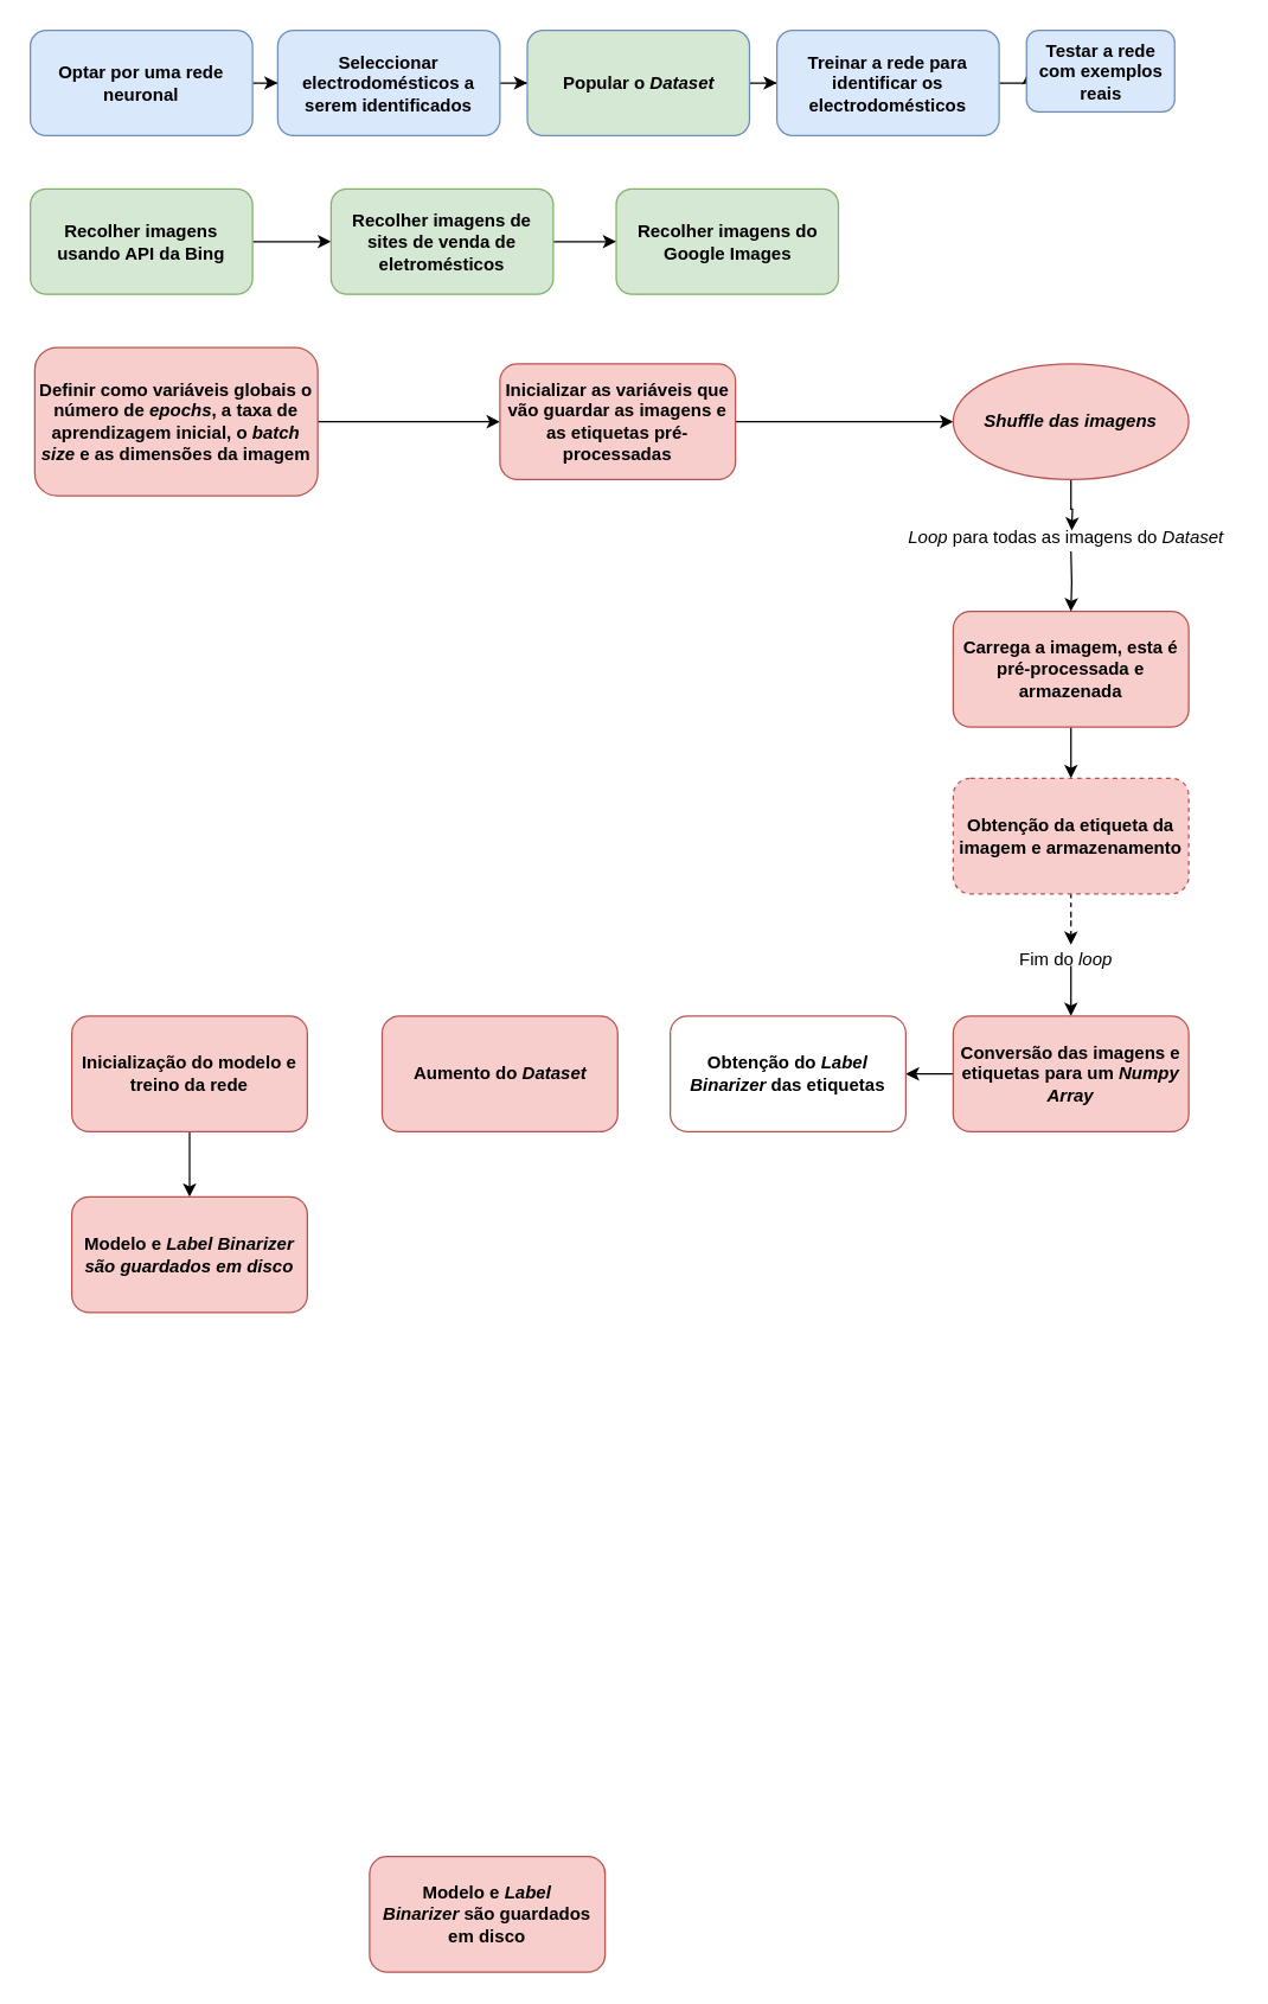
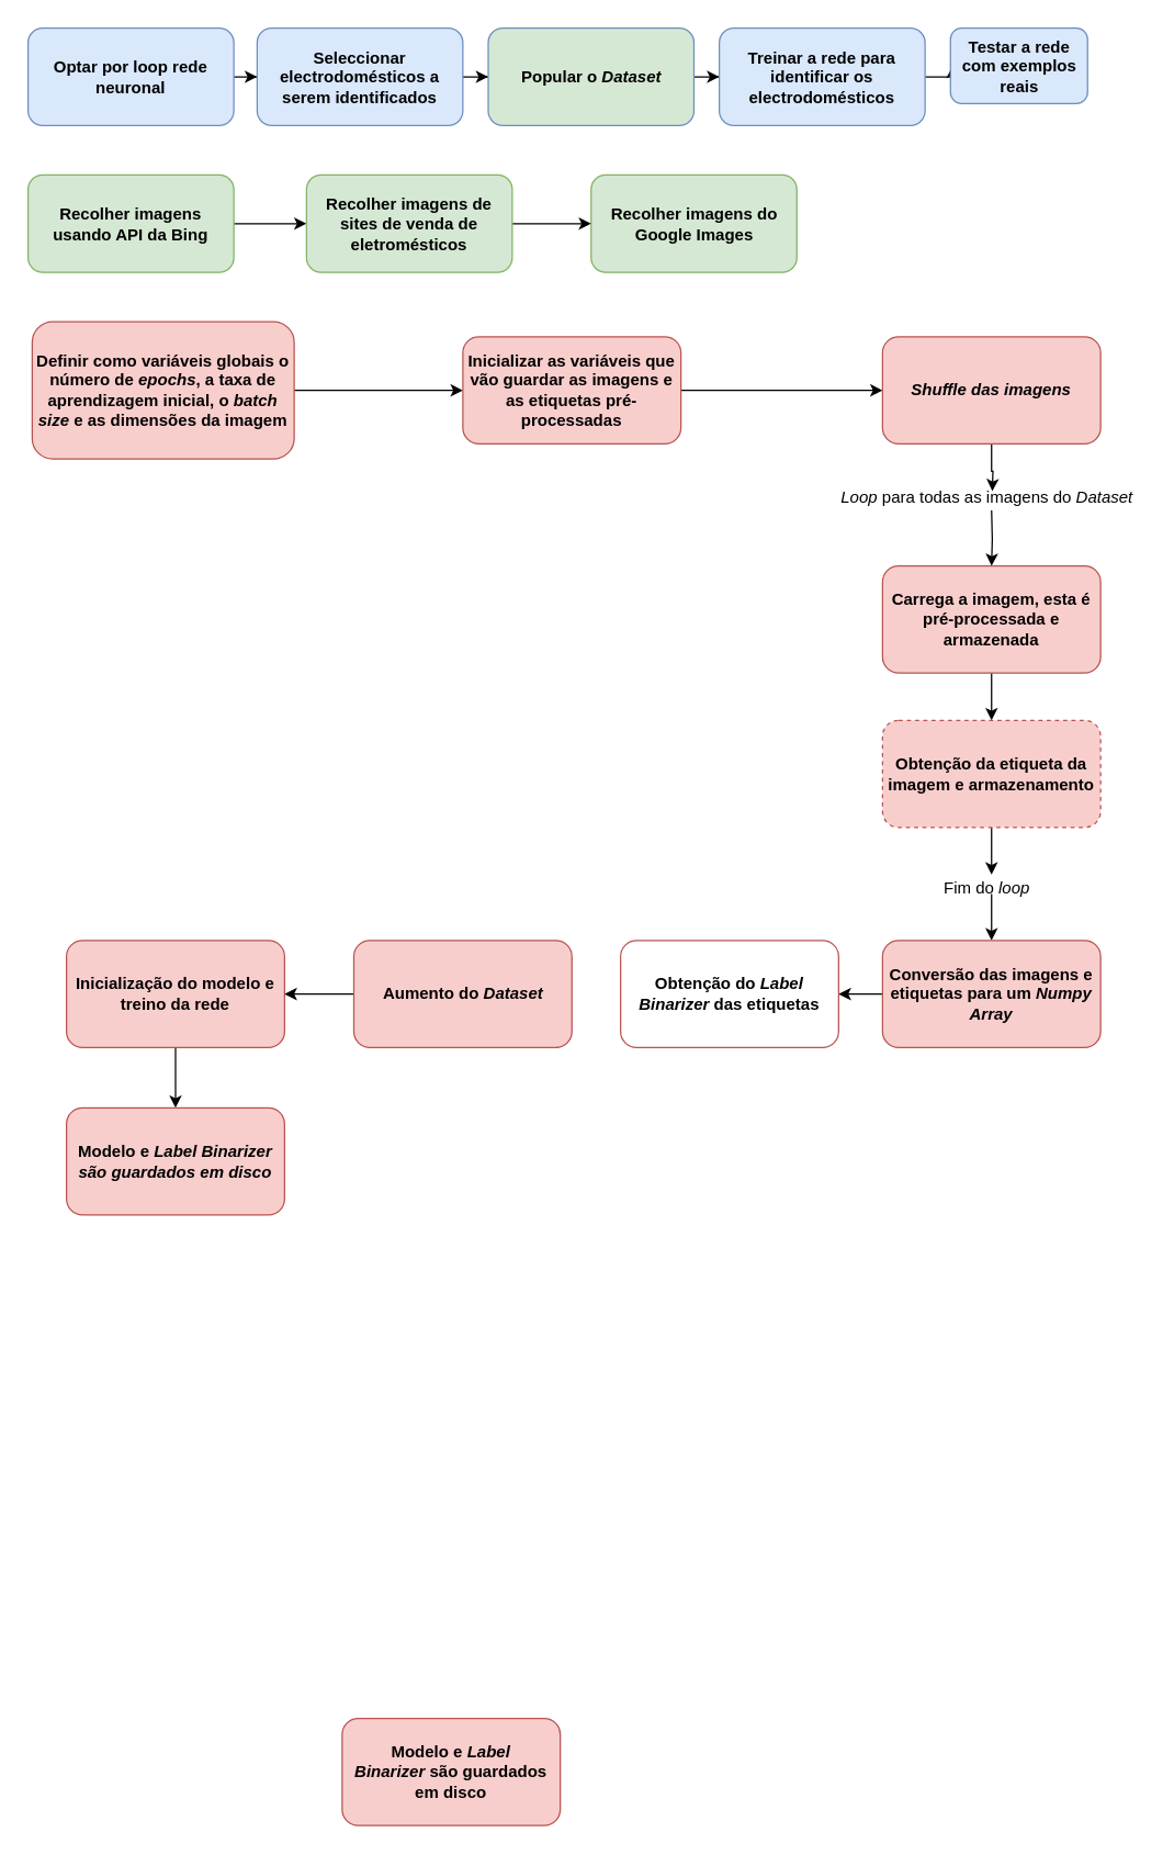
  <mxCell id="0" />
  <mxCell id="1" parent="0" />
  <mxCell id="2" style="edgeStyle=orthogonalEdgeStyle;rounded=0;orthogonalLoop=1;jettySize=auto;html=1;exitX=1;exitY=0.5;exitDx=0;exitDy=0;" edge="1" parent="1" source="3" target="5"><mxGeometry relative="1" as="geometry" /></mxCell>
- <mxCell id="3" value="&lt;b&gt;Optar por uma rede neuronal&lt;/b&gt;" style="rounded=1;whiteSpace=wrap;html=1;fillColor=#dae8fc;strokeColor=#6c8ebf;shadow=0;" vertex="1" parent="1"><mxGeometry x="20" y="20" width="150" height="71" as="geometry" /></mxCell>
+ <mxCell id="3" value="&lt;b&gt;Optar por loop rede neuronal&lt;/b&gt;" style="rounded=1;whiteSpace=wrap;html=1;fillColor=#dae8fc;strokeColor=#6c8ebf;shadow=0;" vertex="1" parent="1"><mxGeometry x="20" y="20" width="150" height="71" as="geometry" /></mxCell>
  <mxCell id="4" style="edgeStyle=orthogonalEdgeStyle;rounded=0;orthogonalLoop=1;jettySize=auto;html=1;" edge="1" parent="1" source="5" target="7"><mxGeometry relative="1" as="geometry" /></mxCell>
  <mxCell id="5" value="&lt;b&gt;Seleccionar electrodomésticos a serem identificados&lt;/b&gt;" style="rounded=1;whiteSpace=wrap;html=1;fillColor=#dae8fc;strokeColor=#6c8ebf;shadow=0;" vertex="1" parent="1"><mxGeometry x="187" y="20" width="150" height="71" as="geometry" /></mxCell>
  <mxCell id="6" style="edgeStyle=orthogonalEdgeStyle;rounded=0;orthogonalLoop=1;jettySize=auto;html=1;" edge="1" parent="1" source="7" target="9"><mxGeometry relative="1" as="geometry" /></mxCell>
  <mxCell id="7" value="&lt;b&gt;Popular o &lt;i&gt;Dataset&lt;/i&gt;&lt;/b&gt;" style="rounded=1;whiteSpace=wrap;html=1;fillColor=#d5e8d4;strokeColor=#6c8ebf;shadow=0;" vertex="1" parent="1"><mxGeometry x="355.5" y="20" width="150" height="71" as="geometry" /></mxCell>
  <mxCell id="8" style="edgeStyle=orthogonalEdgeStyle;rounded=0;orthogonalLoop=1;jettySize=auto;html=1;" edge="1" parent="1" source="9" target="10"><mxGeometry relative="1" as="geometry" /></mxCell>
  <mxCell id="9" value="&lt;b&gt;Treinar a rede para identificar os electrodomésticos&lt;/b&gt;" style="rounded=1;whiteSpace=wrap;html=1;fillColor=#dae8fc;strokeColor=#6c8ebf;shadow=0;" vertex="1" parent="1"><mxGeometry x="524" y="20" width="150" height="71" as="geometry" /></mxCell>
  <mxCell id="10" value="&lt;b&gt;Testar a rede com exemplos reais&lt;/b&gt;" style="rounded=1;whiteSpace=wrap;html=1;fillColor=#dae8fc;strokeColor=#6c8ebf;shadow=0;" vertex="1" parent="1"><mxGeometry x="692.5" y="20" width="100" height="55" as="geometry" /></mxCell>
  <mxCell id="11" style="edgeStyle=orthogonalEdgeStyle;rounded=0;orthogonalLoop=1;jettySize=auto;html=1;" edge="1" parent="1" source="12" target="15"><mxGeometry relative="1" as="geometry" /></mxCell>
  <mxCell id="12" value="&lt;b&gt;Recolher imagens usando API da Bing&lt;/b&gt;" style="rounded=1;whiteSpace=wrap;html=1;fillColor=#d5e8d4;strokeColor=#82b366;shadow=0;" vertex="1" parent="1"><mxGeometry x="20" y="127" width="150" height="71" as="geometry" /></mxCell>
- <mxCell id="13" value="&lt;b&gt;Recolher imagens do Google Images&lt;/b&gt;" style="rounded=1;whiteSpace=wrap;html=1;fillColor=#d5e8d4;strokeColor=#82b366;shadow=0;" vertex="1" parent="1"><mxGeometry x="415.5" y="127" width="150" height="71" as="geometry" /></mxCell>
+ <mxCell id="13" value="&lt;b&gt;Recolher imagens do Google Images&lt;/b&gt;" style="rounded=1;whiteSpace=wrap;html=1;fillColor=#d5e8d4;strokeColor=#82b366;shadow=0;" vertex="1" parent="1"><mxGeometry x="430.5" y="127" width="150" height="71" as="geometry" /></mxCell>
  <mxCell id="14" style="edgeStyle=orthogonalEdgeStyle;rounded=0;orthogonalLoop=1;jettySize=auto;html=1;" edge="1" parent="1" source="15" target="13"><mxGeometry relative="1" as="geometry" /></mxCell>
  <mxCell id="15" value="&lt;b&gt;Recolher imagens de sites de venda de eletromésticos&lt;/b&gt;" style="rounded=1;whiteSpace=wrap;html=1;fillColor=#d5e8d4;strokeColor=#82b366;shadow=0;" vertex="1" parent="1"><mxGeometry x="223" y="127" width="150" height="71" as="geometry" /></mxCell>
  <mxCell id="16" style="edgeStyle=orthogonalEdgeStyle;rounded=0;orthogonalLoop=1;jettySize=auto;html=1;" edge="1" parent="1" source="17" target="19"><mxGeometry relative="1" as="geometry" /></mxCell>
  <mxCell id="17" value="&lt;b&gt;Definir como variáveis globais o número de &lt;i&gt;epochs&lt;/i&gt;, a taxa de aprendizagem inicial,&lt;i&gt; &lt;/i&gt;o&lt;i&gt; batch size &lt;/i&gt;e as dimensões da imagem&lt;/b&gt;" style="rounded=1;whiteSpace=wrap;html=1;fillColor=#f8cecc;strokeColor=#b85450;shadow=0;" vertex="1" parent="1"><mxGeometry x="23" y="234" width="191" height="100" as="geometry" /></mxCell>
  <mxCell id="18" style="edgeStyle=orthogonalEdgeStyle;rounded=0;orthogonalLoop=1;jettySize=auto;html=1;" edge="1" parent="1" source="19" target="21"><mxGeometry relative="1" as="geometry" /></mxCell>
  <mxCell id="19" value="&lt;b&gt;Inicializar as variáveis&amp;nbsp;que vão guardar as imagens e as etiquetas&amp;nbsp;pré-processadas&lt;/b&gt;" style="rounded=1;whiteSpace=wrap;html=1;fillColor=#f8cecc;strokeColor=#b85450;shadow=0;" vertex="1" parent="1"><mxGeometry x="337" y="245" width="159" height="78" as="geometry" /></mxCell>
  <mxCell id="20" style="edgeStyle=orthogonalEdgeStyle;rounded=0;orthogonalLoop=1;jettySize=auto;html=1;" edge="1" parent="1" source="21"><mxGeometry relative="1" as="geometry"><mxPoint x="723" y="357.5" as="targetPoint" /></mxGeometry></mxCell>
- <mxCell id="21" value="&lt;b&gt;&lt;i&gt;Shuffle das imagens&lt;/i&gt;&lt;/b&gt;" style="ellipse;whiteSpace=wrap;html=1;fillColor=#f8cecc;strokeColor=#b85450;shadow=0;" vertex="1" parent="1"><mxGeometry x="643" y="245" width="159" height="78" as="geometry" /></mxCell>
+ <mxCell id="21" value="&lt;b&gt;&lt;i&gt;Shuffle das imagens&lt;/i&gt;&lt;/b&gt;" style="rounded=1;whiteSpace=wrap;html=1;fillColor=#f8cecc;strokeColor=#b85450;shadow=0;" vertex="1" parent="1"><mxGeometry x="643" y="245" width="159" height="78" as="geometry" /></mxCell>
  <mxCell id="22" style="edgeStyle=orthogonalEdgeStyle;rounded=0;orthogonalLoop=1;jettySize=auto;html=1;entryX=0.5;entryY=0;entryDx=0;entryDy=0;" edge="1" parent="1" source="23" target="27"><mxGeometry relative="1" as="geometry"><mxPoint x="662.5" y="647" as="targetPoint" /></mxGeometry></mxCell>
  <mxCell id="23" value="&lt;b&gt;Carrega a imagem, esta é pré-processada e armazenada&lt;/b&gt;" style="rounded=1;whiteSpace=wrap;html=1;fillColor=#f8cecc;strokeColor=#b85450;shadow=0;" vertex="1" parent="1"><mxGeometry x="643" y="412" width="159" height="78" as="geometry" /></mxCell>
  <mxCell id="24" style="edgeStyle=orthogonalEdgeStyle;rounded=0;orthogonalLoop=1;jettySize=auto;html=1;" edge="1" parent="1" target="23"><mxGeometry relative="1" as="geometry"><mxPoint x="722.5" y="371.5" as="sourcePoint" /></mxGeometry></mxCell>
  <mxCell id="25" value="&lt;i&gt;Loop&lt;/i&gt;&amp;nbsp;para todas as imagens do &lt;i&gt;Dataset&lt;/i&gt;" style="text;html=1;resizable=0;points=[];autosize=1;align=left;verticalAlign=top;spacingTop=-4;rounded=0;" vertex="1" parent="1"><mxGeometry x="611" y="351.5" width="223" height="14" as="geometry" /></mxCell>
- <mxCell id="26" style="edgeStyle=orthogonalEdgeStyle;rounded=0;orthogonalLoop=1;jettySize=auto;html=1;dashed=1;" edge="1" parent="1" source="27" target="29"><mxGeometry relative="1" as="geometry" /></mxCell>
+ <mxCell id="26" style="edgeStyle=orthogonalEdgeStyle;rounded=0;orthogonalLoop=1;jettySize=auto;html=1;" edge="1" parent="1" source="27" target="29"><mxGeometry relative="1" as="geometry" /></mxCell>
  <mxCell id="27" value="&lt;b&gt;Obtenção da etiqueta da imagem e armazenamento&lt;/b&gt;" style="rounded=1;whiteSpace=wrap;html=1;fillColor=#f8cecc;strokeColor=#b85450;shadow=0;dashed=1;" vertex="1" parent="1"><mxGeometry x="643" y="524.5" width="159" height="78" as="geometry" /></mxCell>
  <mxCell id="28" style="edgeStyle=orthogonalEdgeStyle;rounded=0;orthogonalLoop=1;jettySize=auto;html=1;" edge="1" parent="1" source="29" target="31"><mxGeometry relative="1" as="geometry" /></mxCell>
  <mxCell id="29" value="Fim do &lt;i&gt;loop&lt;/i&gt;" style="text;html=1;resizable=0;points=[];autosize=1;align=left;verticalAlign=top;spacingTop=-4;" vertex="1" parent="1"><mxGeometry x="686" y="637" width="73" height="14" as="geometry" /></mxCell>
  <mxCell id="30" style="edgeStyle=orthogonalEdgeStyle;rounded=0;orthogonalLoop=1;jettySize=auto;html=1;" edge="1" parent="1" source="31" target="37"><mxGeometry relative="1" as="geometry" /></mxCell>
  <mxCell id="31" value="&lt;b&gt;Conversão das imagens e etiquetas para um &lt;i&gt;Numpy Array&lt;/i&gt;&lt;/b&gt;" style="rounded=1;whiteSpace=wrap;html=1;fillColor=#f8cecc;strokeColor=#b85450;shadow=0;" vertex="1" parent="1"><mxGeometry x="643" y="685" width="159" height="78" as="geometry" /></mxCell>
+ <mxCell id="32" style="edgeStyle=orthogonalEdgeStyle;rounded=0;orthogonalLoop=1;jettySize=auto;html=1;" edge="1" parent="1" source="33" target="35"><mxGeometry relative="1" as="geometry" /></mxCell>
  <mxCell id="33" value="&lt;b&gt;Aumento do &lt;i&gt;Dataset&lt;/i&gt;&lt;/b&gt;" style="rounded=1;whiteSpace=wrap;html=1;fillColor=#f8cecc;strokeColor=#b85450;shadow=0;" vertex="1" parent="1"><mxGeometry x="257.5" y="685" width="159" height="78" as="geometry" /></mxCell>
  <mxCell id="34" style="edgeStyle=orthogonalEdgeStyle;rounded=0;orthogonalLoop=1;jettySize=auto;html=1;" edge="1" parent="1" source="35" target="38"><mxGeometry relative="1" as="geometry" /></mxCell>
  <mxCell id="35" value="&lt;b&gt;Inicialização do modelo e treino da rede&lt;/b&gt;" style="rounded=1;whiteSpace=wrap;html=1;fillColor=#f8cecc;strokeColor=#b85450;shadow=0;" vertex="1" parent="1"><mxGeometry x="48" y="685" width="159" height="78" as="geometry" /></mxCell>
  <mxCell id="36" value="&lt;b&gt;Modelo e &lt;i&gt;Label Binarizer&lt;/i&gt;&amp;nbsp;são guardados em disco&lt;/b&gt;" style="rounded=1;whiteSpace=wrap;html=1;fillColor=#f8cecc;strokeColor=#b85450;shadow=0;" vertex="1" parent="1"><mxGeometry x="249" y="1252" width="159" height="78" as="geometry" /></mxCell>
  <mxCell id="37" value="&lt;b&gt;Obtenção do &lt;i&gt;Label Binarizer &lt;/i&gt;das etiquetas&lt;/b&gt;" style="rounded=1;whiteSpace=wrap;html=1;fillColor=#ffffff;strokeColor=#b85450;shadow=0;" vertex="1" parent="1"><mxGeometry x="452" y="685" width="159" height="78" as="geometry" /></mxCell>
  <mxCell id="38" value="&lt;b&gt;Modelo e &lt;i&gt;Label Binarizer são guardados em disco&lt;/i&gt;&lt;/b&gt;" style="rounded=1;whiteSpace=wrap;html=1;fillColor=#f8cecc;strokeColor=#b85450;shadow=0;" vertex="1" parent="1"><mxGeometry x="48" y="807" width="159" height="78" as="geometry" /></mxCell>
